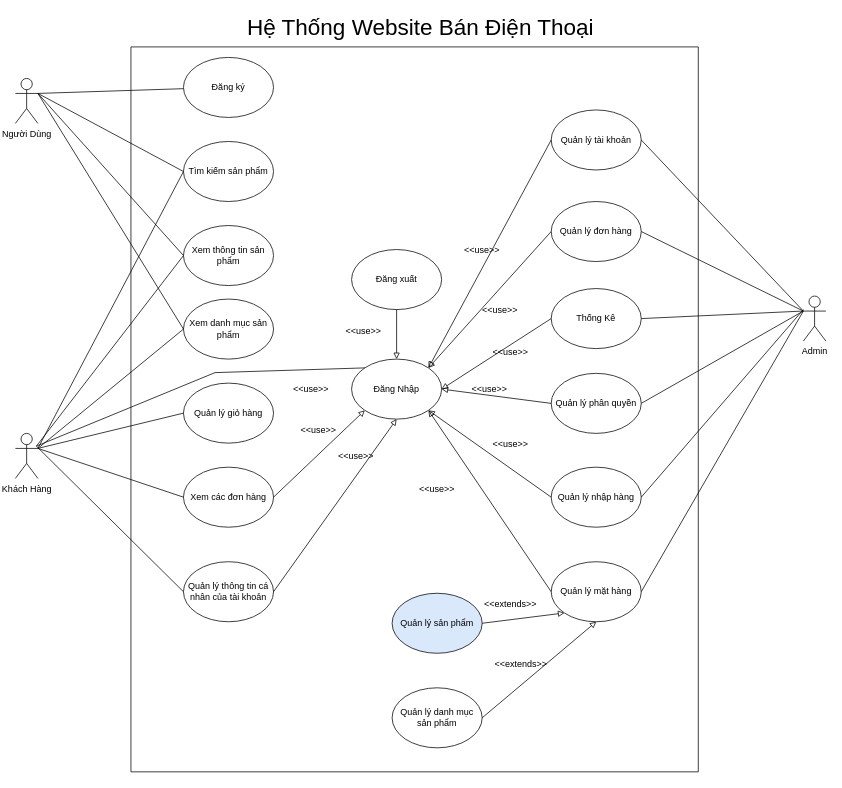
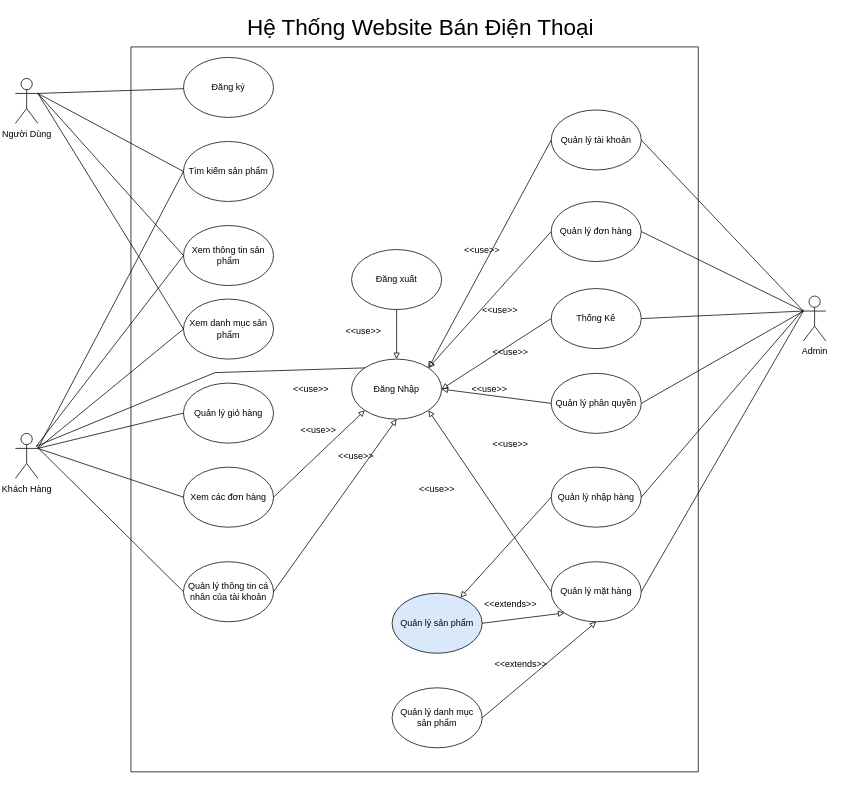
  <mxCell id="0" />
  <mxCell id="1" parent="0" />
  <mxCell id="2" value="Người Dùng" style="shape=umlActor;verticalLabelPosition=bottom;verticalAlign=top;html=1;outlineConnect=0;" parent="1" vertex="1"><mxGeometry x="20" y="104" width="30" height="60" as="geometry" /></mxCell>
  <mxCell id="3" value="Khách Hàng" style="shape=umlActor;verticalLabelPosition=bottom;verticalAlign=top;html=1;outlineConnect=0;" parent="1" vertex="1"><mxGeometry x="20" y="577" width="30" height="60" as="geometry" /></mxCell>
  <mxCell id="4" value="Admin" style="shape=umlActor;verticalLabelPosition=bottom;verticalAlign=top;html=1;outlineConnect=0;" parent="1" vertex="1"><mxGeometry x="1070" y="394" width="30" height="60" as="geometry" /></mxCell>
  <mxCell id="5" value="Đăng ký" style="ellipse;whiteSpace=wrap;html=1;" parent="1" vertex="1"><mxGeometry x="244" y="76" width="120" height="80" as="geometry" /></mxCell>
  <mxCell id="6" value="Tìm kiếm sản phẩm" style="ellipse;whiteSpace=wrap;html=1;" parent="1" vertex="1"><mxGeometry x="244" y="188" width="120" height="80" as="geometry" /></mxCell>
  <mxCell id="7" value="Xem thông tin sản phẩm" style="ellipse;whiteSpace=wrap;html=1;" parent="1" vertex="1"><mxGeometry x="244" y="300" width="120" height="80" as="geometry" /></mxCell>
  <mxCell id="8" value="Xem danh mục sản phẩm" style="ellipse;whiteSpace=wrap;html=1;" parent="1" vertex="1"><mxGeometry x="244" y="398" width="120" height="80" as="geometry" /></mxCell>
  <mxCell id="9" value="Quản lý giỏ hàng" style="ellipse;whiteSpace=wrap;html=1;" parent="1" vertex="1"><mxGeometry x="244" y="510" width="120" height="80" as="geometry" /></mxCell>
  <mxCell id="10" value="Xem các đơn hàng" style="ellipse;whiteSpace=wrap;html=1;" parent="1" vertex="1"><mxGeometry x="244" y="622" width="120" height="80" as="geometry" /></mxCell>
  <mxCell id="11" value="Quản lý thông tin cá nhân của tài khoản" style="ellipse;whiteSpace=wrap;html=1;" parent="1" vertex="1"><mxGeometry x="244" y="748" width="120" height="80" as="geometry" /></mxCell>
  <mxCell id="12" value="" style="endArrow=none;html=1;rounded=0;exitX=1;exitY=0.333;exitDx=0;exitDy=0;exitPerimeter=0;" parent="1" source="2" target="5" edge="1"><mxGeometry width="50" height="50" relative="1" as="geometry"><mxPoint x="370" y="392" as="sourcePoint" /><mxPoint x="420" y="342" as="targetPoint" /></mxGeometry></mxCell>
  <mxCell id="13" value="" style="endArrow=none;html=1;rounded=0;exitX=1;exitY=0.333;exitDx=0;exitDy=0;exitPerimeter=0;entryX=0;entryY=0.5;entryDx=0;entryDy=0;" parent="1" source="2" target="6" edge="1"><mxGeometry width="50" height="50" relative="1" as="geometry"><mxPoint x="64" y="138" as="sourcePoint" /><mxPoint x="258.059" y="131.772" as="targetPoint" /></mxGeometry></mxCell>
  <mxCell id="14" value="" style="endArrow=none;html=1;rounded=0;exitX=1;exitY=0.333;exitDx=0;exitDy=0;exitPerimeter=0;entryX=0;entryY=0.5;entryDx=0;entryDy=0;" parent="1" source="2" target="7" edge="1"><mxGeometry width="50" height="50" relative="1" as="geometry"><mxPoint x="62" y="132" as="sourcePoint" /><mxPoint x="272.059" y="145.772" as="targetPoint" /></mxGeometry></mxCell>
  <mxCell id="15" value="" style="endArrow=none;html=1;rounded=0;exitX=1;exitY=0.333;exitDx=0;exitDy=0;exitPerimeter=0;entryX=0;entryY=0.5;entryDx=0;entryDy=0;" parent="1" source="2" target="8" edge="1"><mxGeometry width="50" height="50" relative="1" as="geometry"><mxPoint x="92" y="166" as="sourcePoint" /><mxPoint x="286.059" y="159.772" as="targetPoint" /></mxGeometry></mxCell>
  <mxCell id="16" value="" style="endArrow=none;html=1;rounded=0;exitX=1;exitY=0.333;exitDx=0;exitDy=0;exitPerimeter=0;entryX=0;entryY=0.5;entryDx=0;entryDy=0;" parent="1" source="3" target="6" edge="1"><mxGeometry width="50" height="50" relative="1" as="geometry"><mxPoint x="106" y="180" as="sourcePoint" /><mxPoint x="300.059" y="173.772" as="targetPoint" /></mxGeometry></mxCell>
  <mxCell id="17" value="" style="endArrow=none;html=1;rounded=0;entryX=0;entryY=0.5;entryDx=0;entryDy=0;" parent="1" target="7" edge="1"><mxGeometry width="50" height="50" relative="1" as="geometry"><mxPoint x="48" y="594" as="sourcePoint" /><mxPoint x="314.059" y="187.772" as="targetPoint" /></mxGeometry></mxCell>
  <mxCell id="18" value="" style="endArrow=none;html=1;rounded=0;exitX=1;exitY=0.333;exitDx=0;exitDy=0;exitPerimeter=0;entryX=0;entryY=0.5;entryDx=0;entryDy=0;" parent="1" source="3" target="8" edge="1"><mxGeometry width="50" height="50" relative="1" as="geometry"><mxPoint x="134" y="208" as="sourcePoint" /><mxPoint x="328.059" y="201.772" as="targetPoint" /></mxGeometry></mxCell>
  <mxCell id="19" value="" style="endArrow=none;html=1;rounded=0;exitX=1;exitY=0.333;exitDx=0;exitDy=0;exitPerimeter=0;entryX=0;entryY=0.5;entryDx=0;entryDy=0;" parent="1" source="3" target="9" edge="1"><mxGeometry width="50" height="50" relative="1" as="geometry"><mxPoint x="148" y="222" as="sourcePoint" /><mxPoint x="342.059" y="215.772" as="targetPoint" /></mxGeometry></mxCell>
  <mxCell id="20" value="" style="endArrow=none;html=1;rounded=0;exitX=1;exitY=0.333;exitDx=0;exitDy=0;exitPerimeter=0;entryX=0;entryY=0.5;entryDx=0;entryDy=0;" parent="1" source="3" target="10" edge="1"><mxGeometry width="50" height="50" relative="1" as="geometry"><mxPoint x="162" y="236" as="sourcePoint" /><mxPoint x="356.059" y="229.772" as="targetPoint" /></mxGeometry></mxCell>
  <mxCell id="21" value="" style="endArrow=none;html=1;rounded=0;entryX=0;entryY=0.5;entryDx=0;entryDy=0;" parent="1" target="11" edge="1"><mxGeometry width="50" height="50" relative="1" as="geometry"><mxPoint x="48" y="594" as="sourcePoint" /><mxPoint x="370.059" y="243.772" as="targetPoint" /></mxGeometry></mxCell>
  <mxCell id="22" value="Đăng Nhập" style="ellipse;whiteSpace=wrap;html=1;" parent="1" vertex="1"><mxGeometry x="468" y="478" width="120" height="80" as="geometry" /></mxCell>
  <mxCell id="23" value="" style="endArrow=block;html=1;rounded=0;exitX=1;exitY=0.5;exitDx=0;exitDy=0;entryX=0;entryY=1;entryDx=0;entryDy=0;endFill=0;" parent="1" source="10" target="22" edge="1"><mxGeometry width="50" height="50" relative="1" as="geometry"><mxPoint x="378" y="564" as="sourcePoint" /><mxPoint x="482" y="532" as="targetPoint" /></mxGeometry></mxCell>
  <mxCell id="24" value="" style="endArrow=block;html=1;rounded=0;exitX=1;exitY=0.5;exitDx=0;exitDy=0;entryX=0.5;entryY=1;entryDx=0;entryDy=0;endFill=0;" parent="1" source="11" target="22" edge="1"><mxGeometry width="50" height="50" relative="1" as="geometry"><mxPoint x="392" y="578" as="sourcePoint" /><mxPoint x="496" y="546" as="targetPoint" /></mxGeometry></mxCell>
  <mxCell id="25" value="Đăng xuất" style="ellipse;whiteSpace=wrap;html=1;" parent="1" vertex="1"><mxGeometry x="468" y="332" width="120" height="80" as="geometry" /></mxCell>
  <mxCell id="26" value="" style="endArrow=block;html=1;rounded=0;exitX=0.5;exitY=1;exitDx=0;exitDy=0;entryX=0.5;entryY=0;entryDx=0;entryDy=0;endFill=0;" parent="1" source="25" target="22" edge="1"><mxGeometry width="50" height="50" relative="1" as="geometry"><mxPoint x="378" y="564" as="sourcePoint" /><mxPoint x="482" y="532" as="targetPoint" /></mxGeometry></mxCell>
  <mxCell id="27" value="&amp;lt;&amp;lt;use&amp;gt;&amp;gt;" style="text;html=1;strokeColor=none;fillColor=none;align=center;verticalAlign=middle;whiteSpace=wrap;rounded=0;" parent="1" vertex="1"><mxGeometry x="454" y="426" width="60" height="30" as="geometry" /></mxCell>
  <mxCell id="28" value="&amp;lt;&amp;lt;use&amp;gt;&amp;gt;" style="text;html=1;strokeColor=none;fillColor=none;align=center;verticalAlign=middle;whiteSpace=wrap;rounded=0;" parent="1" vertex="1"><mxGeometry x="384" y="503" width="60" height="30" as="geometry" /></mxCell>
  <mxCell id="29" value="&amp;lt;&amp;lt;use&amp;gt;&amp;gt;" style="text;html=1;strokeColor=none;fillColor=none;align=center;verticalAlign=middle;whiteSpace=wrap;rounded=0;" parent="1" vertex="1"><mxGeometry x="394" y="558" width="60" height="30" as="geometry" /></mxCell>
  <mxCell id="30" value="&amp;lt;&amp;lt;use&amp;gt;&amp;gt;" style="text;html=1;strokeColor=none;fillColor=none;align=center;verticalAlign=middle;whiteSpace=wrap;rounded=0;" parent="1" vertex="1"><mxGeometry x="444" y="592" width="60" height="30" as="geometry" /></mxCell>
  <mxCell id="31" value="Quản lý tài khoản" style="ellipse;whiteSpace=wrap;html=1;" parent="1" vertex="1"><mxGeometry x="734" y="146" width="120" height="80" as="geometry" /></mxCell>
  <mxCell id="32" value="Quản lý đơn hàng" style="ellipse;whiteSpace=wrap;html=1;" parent="1" vertex="1"><mxGeometry x="734" y="268" width="120" height="80" as="geometry" /></mxCell>
  <mxCell id="33" value="Quản lý mặt hàng" style="ellipse;whiteSpace=wrap;html=1;" parent="1" vertex="1"><mxGeometry x="734" y="748" width="120" height="80" as="geometry" /></mxCell>
  <mxCell id="34" value="Thống Kê" style="ellipse;whiteSpace=wrap;html=1;" parent="1" vertex="1"><mxGeometry x="734" y="384" width="120" height="80" as="geometry" /></mxCell>
  <mxCell id="35" value="Quản lý phân quyền" style="ellipse;whiteSpace=wrap;html=1;" parent="1" vertex="1"><mxGeometry x="734" y="497" width="120" height="80" as="geometry" /></mxCell>
  <mxCell id="36" value="Quản lý nhập hàng" style="ellipse;whiteSpace=wrap;html=1;" parent="1" vertex="1"><mxGeometry x="734" y="622" width="120" height="80" as="geometry" /></mxCell>
  <mxCell id="37" value="" style="endArrow=none;html=1;rounded=0;exitX=0;exitY=0.333;exitDx=0;exitDy=0;exitPerimeter=0;entryX=1;entryY=0.5;entryDx=0;entryDy=0;" parent="1" source="4" target="31" edge="1"><mxGeometry width="50" height="50" relative="1" as="geometry"><mxPoint x="64" y="138" as="sourcePoint" /><mxPoint x="258.054" y="131.693" as="targetPoint" /></mxGeometry></mxCell>
  <mxCell id="38" value="" style="endArrow=none;html=1;rounded=0;entryX=1;entryY=0.5;entryDx=0;entryDy=0;exitX=0;exitY=0.333;exitDx=0;exitDy=0;exitPerimeter=0;" parent="1" source="4" target="32" edge="1"><mxGeometry width="50" height="50" relative="1" as="geometry"><mxPoint x="538" y="406" as="sourcePoint" /><mxPoint x="588" y="356" as="targetPoint" /></mxGeometry></mxCell>
  <mxCell id="39" value="" style="endArrow=none;html=1;rounded=0;entryX=1;entryY=0.5;entryDx=0;entryDy=0;exitX=0;exitY=0.333;exitDx=0;exitDy=0;exitPerimeter=0;" parent="1" source="4" target="34" edge="1"><mxGeometry width="50" height="50" relative="1" as="geometry"><mxPoint x="986" y="320" as="sourcePoint" /><mxPoint x="868" y="322" as="targetPoint" /></mxGeometry></mxCell>
  <mxCell id="40" value="" style="endArrow=none;html=1;rounded=0;entryX=1;entryY=0.5;entryDx=0;entryDy=0;exitX=0;exitY=0.333;exitDx=0;exitDy=0;exitPerimeter=0;" parent="1" source="4" target="35" edge="1"><mxGeometry width="50" height="50" relative="1" as="geometry"><mxPoint x="1000" y="334" as="sourcePoint" /><mxPoint x="882" y="336" as="targetPoint" /></mxGeometry></mxCell>
  <mxCell id="41" value="" style="endArrow=none;html=1;rounded=0;entryX=1;entryY=0.5;entryDx=0;entryDy=0;" parent="1" target="36" edge="1"><mxGeometry width="50" height="50" relative="1" as="geometry"><mxPoint x="1070" y="412" as="sourcePoint" /><mxPoint x="896" y="350" as="targetPoint" /></mxGeometry></mxCell>
  <mxCell id="42" value="" style="endArrow=none;html=1;rounded=0;entryX=1;entryY=0.5;entryDx=0;entryDy=0;exitX=0;exitY=0.333;exitDx=0;exitDy=0;exitPerimeter=0;" parent="1" source="4" target="33" edge="1"><mxGeometry width="50" height="50" relative="1" as="geometry"><mxPoint x="1084" y="426" as="sourcePoint" /><mxPoint x="868" y="676" as="targetPoint" /></mxGeometry></mxCell>
  <mxCell id="43" value="" style="endArrow=block;html=1;rounded=0;exitX=0;exitY=0.5;exitDx=0;exitDy=0;entryX=1;entryY=0;entryDx=0;entryDy=0;endFill=0;" parent="1" source="31" target="22" edge="1"><mxGeometry width="50" height="50" relative="1" as="geometry"><mxPoint x="468" y="434" as="sourcePoint" /><mxPoint x="518" y="384" as="targetPoint" /></mxGeometry></mxCell>
  <mxCell id="44" value="" style="endArrow=block;html=1;rounded=0;exitX=0;exitY=0.5;exitDx=0;exitDy=0;entryX=1;entryY=0;entryDx=0;entryDy=0;endFill=0;" parent="1" source="32" target="22" edge="1"><mxGeometry width="50" height="50" relative="1" as="geometry"><mxPoint x="748" y="200" as="sourcePoint" /><mxPoint x="584.426" y="503.716" as="targetPoint" /></mxGeometry></mxCell>
  <mxCell id="45" value="" style="endArrow=block;html=1;rounded=0;exitX=0;exitY=0.5;exitDx=0;exitDy=0;entryX=1;entryY=0.5;entryDx=0;entryDy=0;endFill=0;" parent="1" source="34" target="22" edge="1"><mxGeometry width="50" height="50" relative="1" as="geometry"><mxPoint x="762" y="214" as="sourcePoint" /><mxPoint x="636" y="510" as="targetPoint" /></mxGeometry></mxCell>
  <mxCell id="46" value="" style="endArrow=block;html=1;rounded=0;exitX=0;exitY=0.5;exitDx=0;exitDy=0;entryX=1;entryY=0.5;entryDx=0;entryDy=0;endFill=0;" parent="1" source="35" target="22" edge="1"><mxGeometry width="50" height="50" relative="1" as="geometry"><mxPoint x="776" y="228" as="sourcePoint" /><mxPoint x="612.426" y="531.716" as="targetPoint" /></mxGeometry></mxCell>
- <mxCell id="47" value="" style="endArrow=block;html=1;rounded=0;exitX=0;exitY=0.5;exitDx=0;exitDy=0;entryX=1;entryY=1;entryDx=0;entryDy=0;endFill=0;" parent="1" source="36" target="22" edge="1"><mxGeometry width="50" height="50" relative="1" as="geometry"><mxPoint x="790" y="242" as="sourcePoint" /><mxPoint x="626.426" y="545.716" as="targetPoint" /></mxGeometry></mxCell>
+ <mxCell id="47" value="" style="endArrow=block;html=1;rounded=0;exitX=0;exitY=0.5;exitDx=0;exitDy=0;endFill=0;" parent="1" source="36" target="55" edge="1"><mxGeometry width="50" height="50" relative="1" as="geometry"><mxPoint x="790" y="242" as="sourcePoint" /><mxPoint x="626.426" y="545.716" as="targetPoint" /></mxGeometry></mxCell>
  <mxCell id="48" value="" style="endArrow=block;html=1;rounded=0;exitX=0;exitY=0.5;exitDx=0;exitDy=0;entryX=1;entryY=1;entryDx=0;entryDy=0;endFill=0;" parent="1" source="33" target="22" edge="1"><mxGeometry width="50" height="50" relative="1" as="geometry"><mxPoint x="804" y="256" as="sourcePoint" /><mxPoint x="640.426" y="559.716" as="targetPoint" /></mxGeometry></mxCell>
  <mxCell id="49" value="&amp;lt;&amp;lt;use&amp;gt;&amp;gt;" style="text;html=1;strokeColor=none;fillColor=none;align=center;verticalAlign=middle;whiteSpace=wrap;rounded=0;" parent="1" vertex="1"><mxGeometry x="552" y="637" width="60" height="30" as="geometry" /></mxCell>
  <mxCell id="50" value="&amp;lt;&amp;lt;use&amp;gt;&amp;gt;" style="text;html=1;strokeColor=none;fillColor=none;align=center;verticalAlign=middle;whiteSpace=wrap;rounded=0;" parent="1" vertex="1"><mxGeometry x="650" y="577" width="60" height="30" as="geometry" /></mxCell>
  <mxCell id="51" value="&amp;lt;&amp;lt;use&amp;gt;&amp;gt;" style="text;html=1;strokeColor=none;fillColor=none;align=center;verticalAlign=middle;whiteSpace=wrap;rounded=0;" parent="1" vertex="1"><mxGeometry x="622" y="503" width="60" height="30" as="geometry" /></mxCell>
  <mxCell id="52" value="&amp;lt;&amp;lt;use&amp;gt;&amp;gt;" style="text;html=1;strokeColor=none;fillColor=none;align=center;verticalAlign=middle;whiteSpace=wrap;rounded=0;" parent="1" vertex="1"><mxGeometry x="650" y="454" width="60" height="30" as="geometry" /></mxCell>
  <mxCell id="53" value="&amp;lt;&amp;lt;use&amp;gt;&amp;gt;" style="text;html=1;strokeColor=none;fillColor=none;align=center;verticalAlign=middle;whiteSpace=wrap;rounded=0;" parent="1" vertex="1"><mxGeometry x="636" y="398" width="60" height="30" as="geometry" /></mxCell>
  <mxCell id="54" value="&amp;lt;&amp;lt;use&amp;gt;&amp;gt;" style="text;html=1;strokeColor=none;fillColor=none;align=center;verticalAlign=middle;whiteSpace=wrap;rounded=0;" parent="1" vertex="1"><mxGeometry x="612" y="318" width="60" height="30" as="geometry" /></mxCell>
  <mxCell id="55" value="Quản lý sản phẩm" style="ellipse;whiteSpace=wrap;html=1;fillColor=#dae8fc;" parent="1" vertex="1"><mxGeometry x="522" y="790" width="120" height="80" as="geometry" /></mxCell>
  <mxCell id="56" value="Quản lý danh mục sản phẩm" style="ellipse;whiteSpace=wrap;html=1;" parent="1" vertex="1"><mxGeometry x="522" y="916" width="120" height="80" as="geometry" /></mxCell>
  <mxCell id="57" value="" style="endArrow=block;html=1;rounded=0;exitX=1;exitY=0.5;exitDx=0;exitDy=0;entryX=0;entryY=1;entryDx=0;entryDy=0;endFill=0;" parent="1" source="55" target="33" edge="1"><mxGeometry width="50" height="50" relative="1" as="geometry"><mxPoint x="748" y="676" as="sourcePoint" /><mxPoint x="584.426" y="560.284" as="targetPoint" /></mxGeometry></mxCell>
  <mxCell id="58" value="" style="endArrow=block;html=1;rounded=0;exitX=1;exitY=0.5;exitDx=0;exitDy=0;entryX=0.5;entryY=1;entryDx=0;entryDy=0;endFill=0;" parent="1" source="56" target="33" edge="1"><mxGeometry width="50" height="50" relative="1" as="geometry"><mxPoint x="686" y="844" as="sourcePoint" /><mxPoint x="765.574" y="830.284" as="targetPoint" /></mxGeometry></mxCell>
  <mxCell id="59" value="&amp;lt;&amp;lt;extends&amp;gt;&amp;gt;" style="text;html=1;strokeColor=none;fillColor=none;align=center;verticalAlign=middle;whiteSpace=wrap;rounded=0;" parent="1" vertex="1"><mxGeometry x="650" y="790" width="60" height="30" as="geometry" /></mxCell>
  <mxCell id="60" value="&amp;lt;&amp;lt;extends&amp;gt;&amp;gt;" style="text;html=1;strokeColor=none;fillColor=none;align=center;verticalAlign=middle;whiteSpace=wrap;rounded=0;" parent="1" vertex="1"><mxGeometry x="664" y="870" width="60" height="30" as="geometry" /></mxCell>
  <mxCell id="61" value="" style="endArrow=none;html=1;rounded=0;entryX=0;entryY=0;entryDx=0;entryDy=0;" edge="1" parent="1" target="22"><mxGeometry width="50" height="50" relative="1" as="geometry"><mxPoint x="48" y="594" as="sourcePoint" /><mxPoint x="518" y="524" as="targetPoint" /><Array as="points"><mxPoint x="286" y="496" /></Array></mxGeometry></mxCell>
  <mxCell id="62" value="" style="swimlane;startSize=0;" vertex="1" parent="1"><mxGeometry x="174" y="62" width="756" height="966" as="geometry" /></mxCell>
  <mxCell id="63" value="Hệ Thống Website Bán Điện Thoại" style="text;html=1;strokeColor=none;fillColor=none;align=center;verticalAlign=middle;whiteSpace=wrap;rounded=0;fontSize=30;" vertex="1" parent="1"><mxGeometry x="328" y="20" width="464" height="30" as="geometry" /></mxCell>
